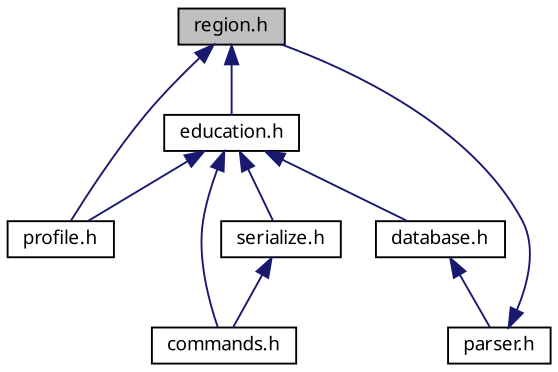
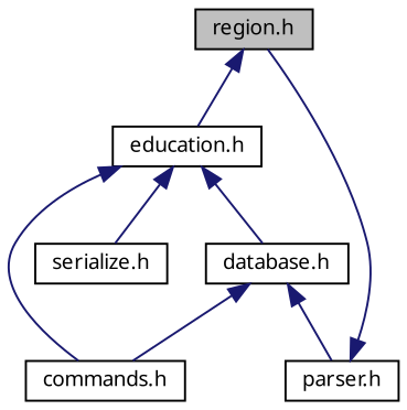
  digraph {
    fontname="Noto Sans"
    node [color=black fillcolor=white fontname="Noto Sans" fontsize=10 shape=record style=filled]
    edge [color=midnightblue dir=back fontname="Noto Sans" fontsize=10 labelfontname=Helvetica labelfontsize=10 style=solid]
    n1 [fillcolor=grey75 fontcolor=black height=0.2 label="region.h" width=0.4]
-   n2 [height=0.2 label="profile.h" width=0.4]
    n3 [height=0.2 label="education.h" width=0.4]
    n4 [height=0.2 label="commands.h" width=0.4]
    n5 [height=0.2 label="serialize.h" width=0.4]
    n6 [height=0.2 label="database.h" width=0.4]
    n7 [height=0.2 label="parser.h" width=0.4]
-   n1 -> n2
    n1 -> n3
-   n3 -> n2
    n3 -> n4
    n3 -> n5
    n3 -> n6
-   n5 -> n4
+   n6 -> n4
    n6 -> n7
    n7 -> n1
  }
